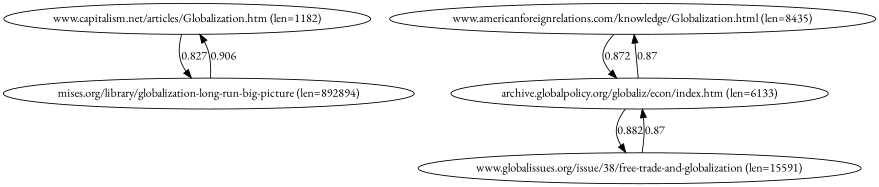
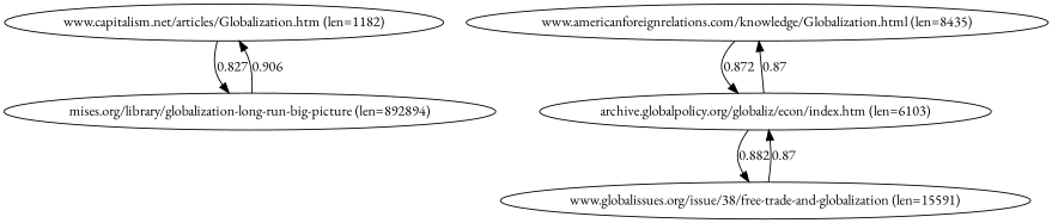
  digraph {
    fontname="EB Garamond"
    node [fontname="EB Garamond"]
    edge [fontname="EB Garamond"]
    "www.capitalism.net/articles/Globalization.htm (len=1182)"
    "mises.org/library/globalization-long-run-big-picture (len=892894)"
    "www.americanforeignrelations.com/knowledge/Globalization.html (len=8435)"
-   "archive.globalpolicy.org/globaliz/econ/index.htm (len=6103)" [label="archive.globalpolicy.org/globaliz/econ/index.htm (len=6133)"]
+   "archive.globalpolicy.org/globaliz/econ/index.htm (len=6103)"
    "www.globalissues.org/issue/38/free-trade-and-globalization (len=15591)"
    "www.capitalism.net/articles/Globalization.htm (len=1182)" -> "mises.org/library/globalization-long-run-big-picture (len=892894)" [label=0.827]
    "mises.org/library/globalization-long-run-big-picture (len=892894)" -> "www.capitalism.net/articles/Globalization.htm (len=1182)" [label=0.906]
    "www.americanforeignrelations.com/knowledge/Globalization.html (len=8435)" -> "archive.globalpolicy.org/globaliz/econ/index.htm (len=6103)" [label=0.872]
    "archive.globalpolicy.org/globaliz/econ/index.htm (len=6103)" -> "www.americanforeignrelations.com/knowledge/Globalization.html (len=8435)" [label=0.87]
    "archive.globalpolicy.org/globaliz/econ/index.htm (len=6103)" -> "www.globalissues.org/issue/38/free-trade-and-globalization (len=15591)" [label=0.882]
    "www.globalissues.org/issue/38/free-trade-and-globalization (len=15591)" -> "archive.globalpolicy.org/globaliz/econ/index.htm (len=6103)" [label=0.87]
  }
